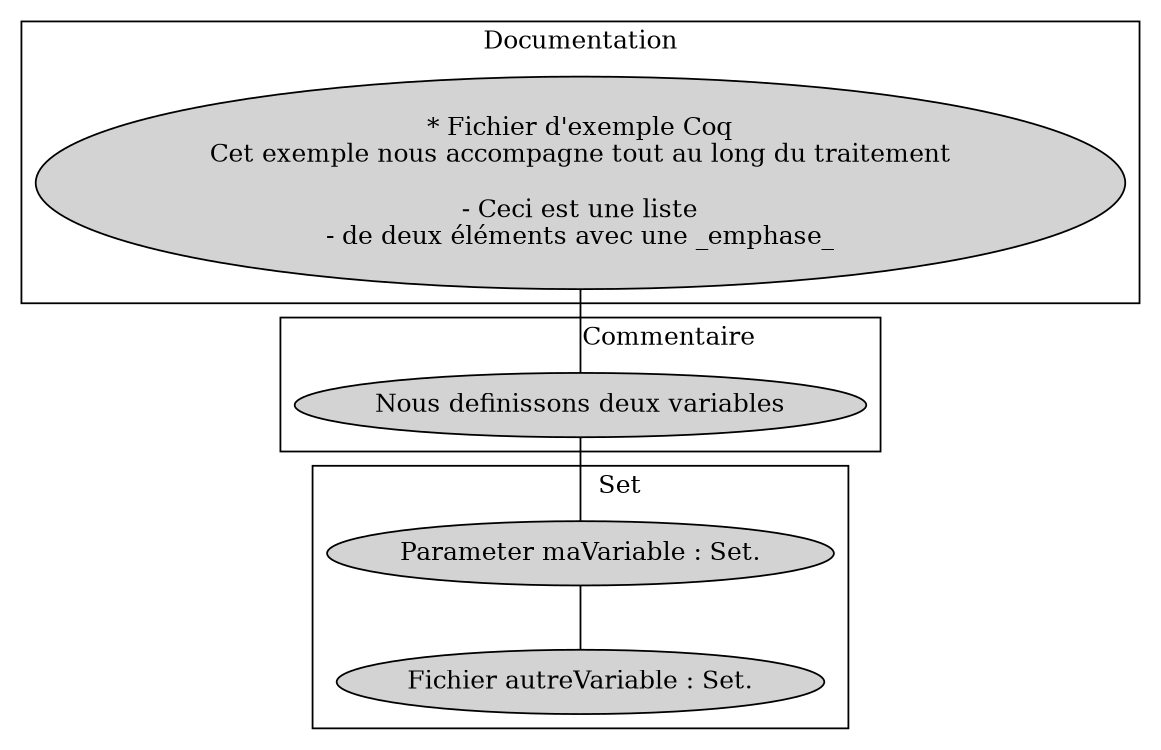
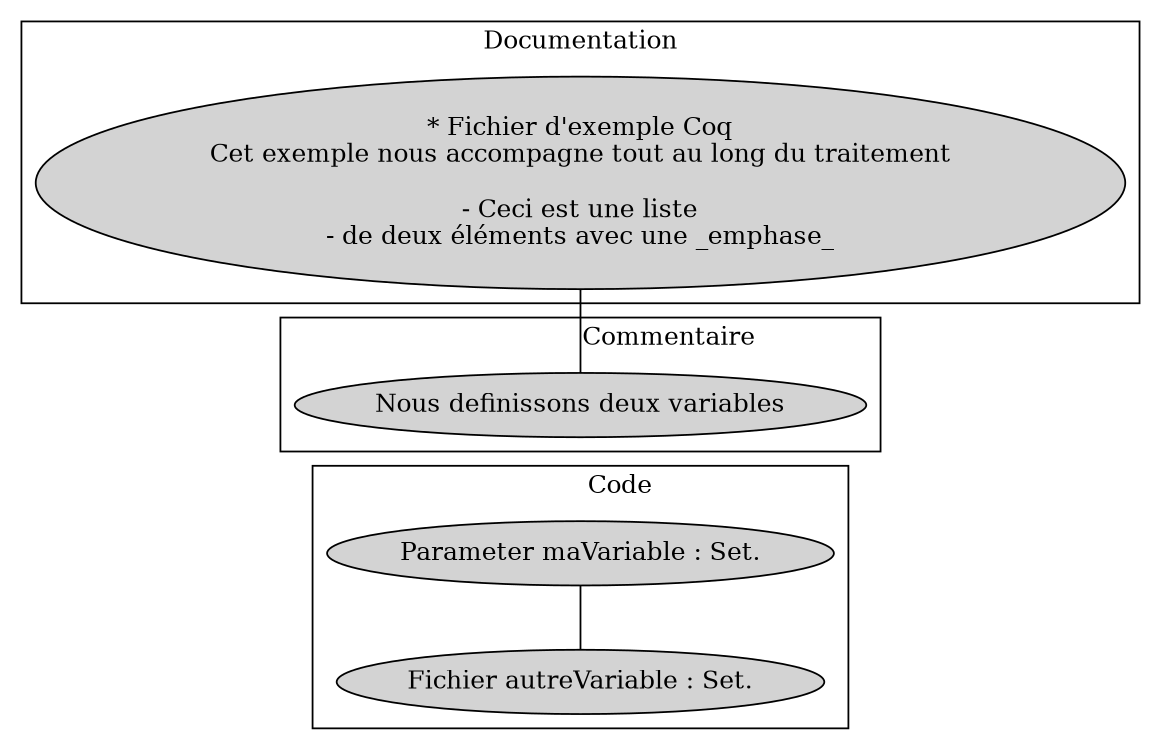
  graph {
    node [style=filled]
    n1 [label="Nous definissons deux variables"]
    n2 [label="* Fichier d'exemple Coq\nCet exemple nous accompagne tout au long du traitement\n\n- Ceci est une liste\n- de deux éléments avec une _emphase_\n"]
    n3 [label="Parameter maVariable : Set."]
    n4 [label="Fichier autreVariable : Set."]
    subgraph cluster_1 {
      label="                      Commentaire"
      n1
    }
    subgraph cluster_2 {
      label=Documentation
      n2
    }
    subgraph cluster_3 {
-     label="          Set"
+     label="          Code"
      n3
      n4
    }
-   n1 -- n3
    n2 -- n1
    n3 -- n4
  }
